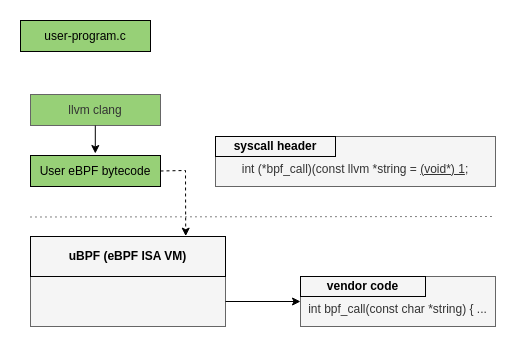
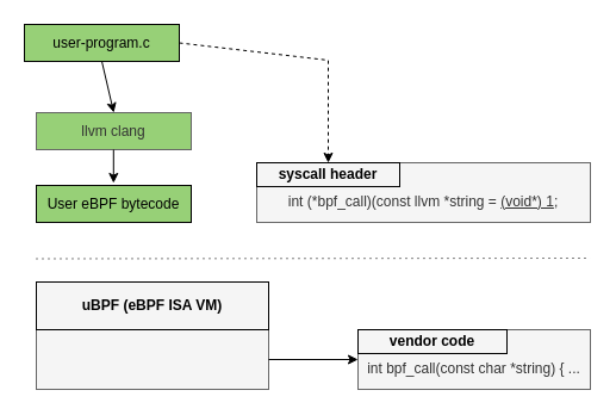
  <mxCell id="0" />
  <mxCell id="1" parent="0" />
  <mxCell id="2" value="" style="rounded=0;whiteSpace=wrap;html=1;strokeColor=#666666;fontColor=#333333;fillColor=#F5F5F5;" parent="1" vertex="1"><mxGeometry x="30" y="236" width="195" height="90" as="geometry" /></mxCell>
  <mxCell id="3" value="uBPF (eBPF ISA VM)" style="text;html=1;align=center;verticalAlign=middle;whiteSpace=wrap;rounded=0;strokeColor=#000000;fillColor=#F5F5F5;fontStyle=1;" parent="1" vertex="1"><mxGeometry x="30" y="236" width="195" height="40" as="geometry" /></mxCell>
  <mxCell id="4" value="User eBPF bytecode" style="rounded=0;whiteSpace=wrap;html=1;fillColor=#97D077;" parent="1" vertex="1"><mxGeometry x="30" y="155" width="130" height="31" as="geometry" /></mxCell>
  <mxCell id="5" value="int (*bpf_call)(const llvm *string = &lt;u&gt;(void*) 1&lt;/u&gt;;" style="rounded=0;whiteSpace=wrap;html=1;strokeColor=#666666;fontColor=#333333;fillColor=#F5F5F5;verticalAlign=bottom;spacingBottom=8;" parent="1" vertex="1"><mxGeometry x="215" y="136" width="280" height="50" as="geometry" /></mxCell>
  <mxCell id="6" value="syscall header" style="text;html=1;align=center;verticalAlign=middle;whiteSpace=wrap;rounded=0;strokeColor=#000000;fillColor=#F5F5F5;fontStyle=1;" parent="1" vertex="1"><mxGeometry x="215" y="136" width="120" height="20" as="geometry" /></mxCell>
+ <mxCell id="7" value="" style="endArrow=classic;html=1;rounded=0;fontFamily=Helvetica;fontSize=5;fontColor=#000000;exitX=1;exitY=0.5;exitDx=0;exitDy=0;dashed=1;entryX=0.5;entryY=0;entryDx=0;entryDy=0;" parent="1" source="12" target="6" edge="1"><mxGeometry width="50" height="50" relative="1" as="geometry"><mxPoint x="170" y="191.5" as="sourcePoint" /><mxPoint x="302.273" y="296.5" as="targetPoint" /><Array as="points"><mxPoint x="275" y="50" /></Array></mxGeometry></mxCell>
  <mxCell id="8" value="" style="endArrow=classic;html=1;rounded=0;fontFamily=Helvetica;fontSize=12;fontColor=#000000;exitX=1;exitY=0.5;exitDx=0;exitDy=0;entryX=0;entryY=0.5;entryDx=0;entryDy=0;" parent="1" target="9" edge="1"><mxGeometry width="50" height="50" relative="1" as="geometry"><mxPoint x="225" y="301" as="sourcePoint" /><mxPoint x="295" y="301" as="targetPoint" /></mxGeometry></mxCell>
  <mxCell id="9" value="int bpf_call(const char *string) { ..." style="rounded=0;whiteSpace=wrap;html=1;strokeColor=#666666;fontColor=#333333;fillColor=#F5F5F5;verticalAlign=bottom;spacingTop=0;spacingBottom=8;" parent="1" vertex="1"><mxGeometry x="300" y="276" width="195" height="50" as="geometry" /></mxCell>
  <mxCell id="10" value="vendor code" style="text;html=1;align=center;verticalAlign=middle;whiteSpace=wrap;rounded=0;strokeColor=#000000;fillColor=#F5F5F5;fontStyle=1;" parent="1" vertex="1"><mxGeometry x="300" y="276" width="125" height="20" as="geometry" /></mxCell>
- <mxCell id="11" value="" style="endArrow=classic;html=1;rounded=0;fontFamily=Helvetica;fontSize=5;fontColor=#000000;exitX=1;exitY=0.5;exitDx=0;exitDy=0;dashed=1;entryX=0.796;entryY=-0.009;entryDx=0;entryDy=0;entryPerimeter=0;" parent="1" source="4" target="3" edge="1"><mxGeometry width="50" height="50" relative="1" as="geometry"><mxPoint x="170" y="191.5" as="sourcePoint" /><mxPoint x="225" y="171" as="targetPoint" /><Array as="points"><mxPoint x="185" y="170" /></Array></mxGeometry></mxCell>
  <mxCell id="12" value="user-program.c" style="rounded=0;whiteSpace=wrap;html=1;fillColor=#97D077;" vertex="1" parent="1"><mxGeometry x="20" y="20" width="130" height="31" as="geometry" /></mxCell>
  <mxCell id="13" value="llvm clang" style="rounded=0;whiteSpace=wrap;html=1;fillColor=#97d077;fontColor=#333333;strokeColor=#666666;" vertex="1" parent="1"><mxGeometry x="30" y="94" width="130" height="31" as="geometry" /></mxCell>
+ <mxCell id="14" value="" style="endArrow=classic;html=1;rounded=0;fontFamily=Helvetica;fontSize=12;fontColor=#000000;exitX=0.5;exitY=1;exitDx=0;exitDy=0;entryX=0.5;entryY=0;entryDx=0;entryDy=0;" edge="1" parent="1" source="12" target="13"><mxGeometry width="50" height="50" relative="1" as="geometry"><mxPoint y="280" as="sourcePoint" x="235" /><mxPoint x="310" y="280" as="targetPoint" /></mxGeometry></mxCell>
  <mxCell id="15" value="" style="endArrow=classic;html=1;rounded=0;fontFamily=Helvetica;fontSize=12;fontColor=#000000;exitX=0.5;exitY=1;exitDx=0;exitDy=0;entryX=0.5;entryY=0;entryDx=0;entryDy=0;" edge="1" parent="1"><mxGeometry width="50" height="50" relative="1" as="geometry"><mxPoint x="94.8" y="125" as="sourcePoint" /><mxPoint x="94.8" y="153" as="targetPoint" /></mxGeometry></mxCell>
  <mxCell id="16" value="" style="endArrow=none;html=1;rounded=0;fontFamily=Helvetica;fontSize=5;fontColor=#000000;exitX=1;exitY=0.5;exitDx=0;exitDy=0;dashed=1;endFill=0;dashPattern=1 4;" edge="1" parent="1"><mxGeometry width="50" height="50" relative="1" as="geometry"><mxPoint x="30" y="216.5" as="sourcePoint" /><mxPoint x="495" y="216" as="targetPoint" /><Array as="points" /></mxGeometry></mxCell>
